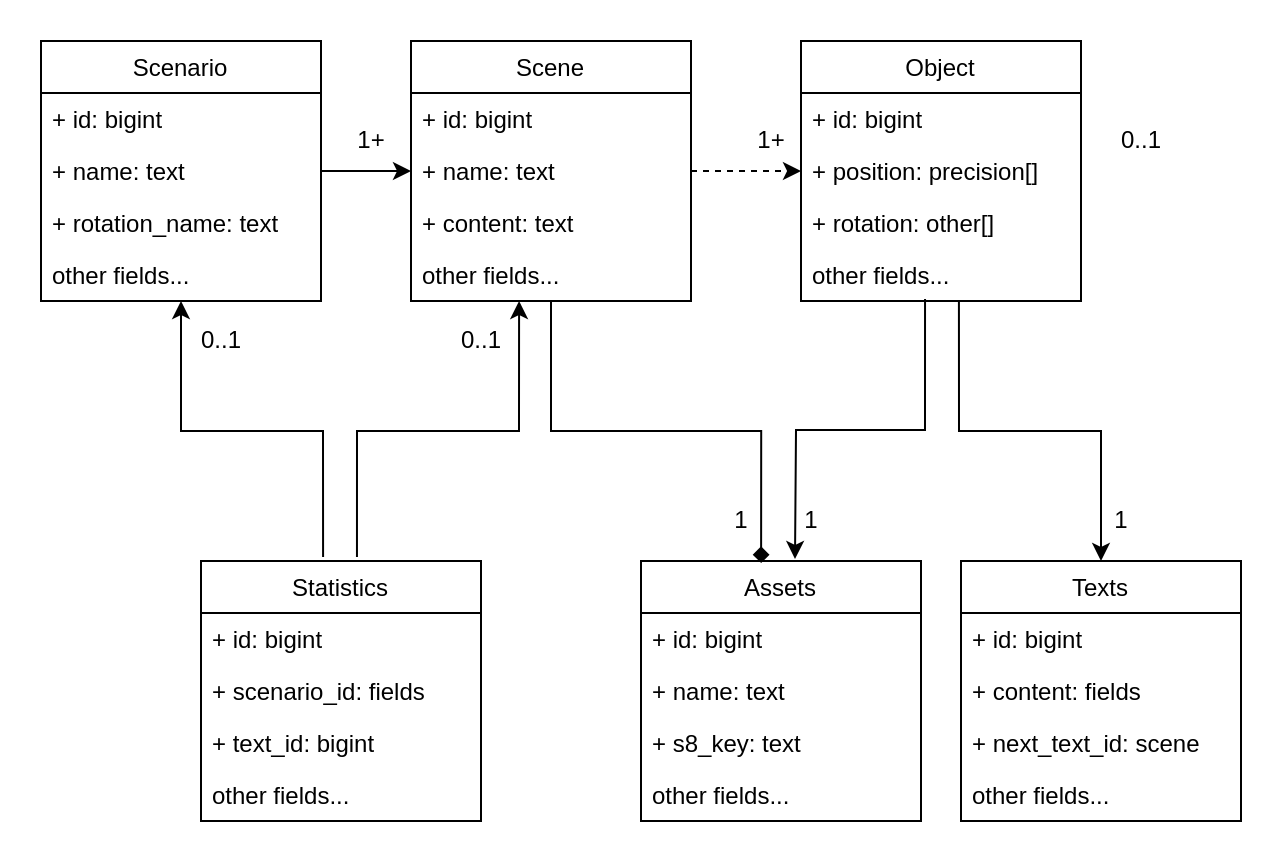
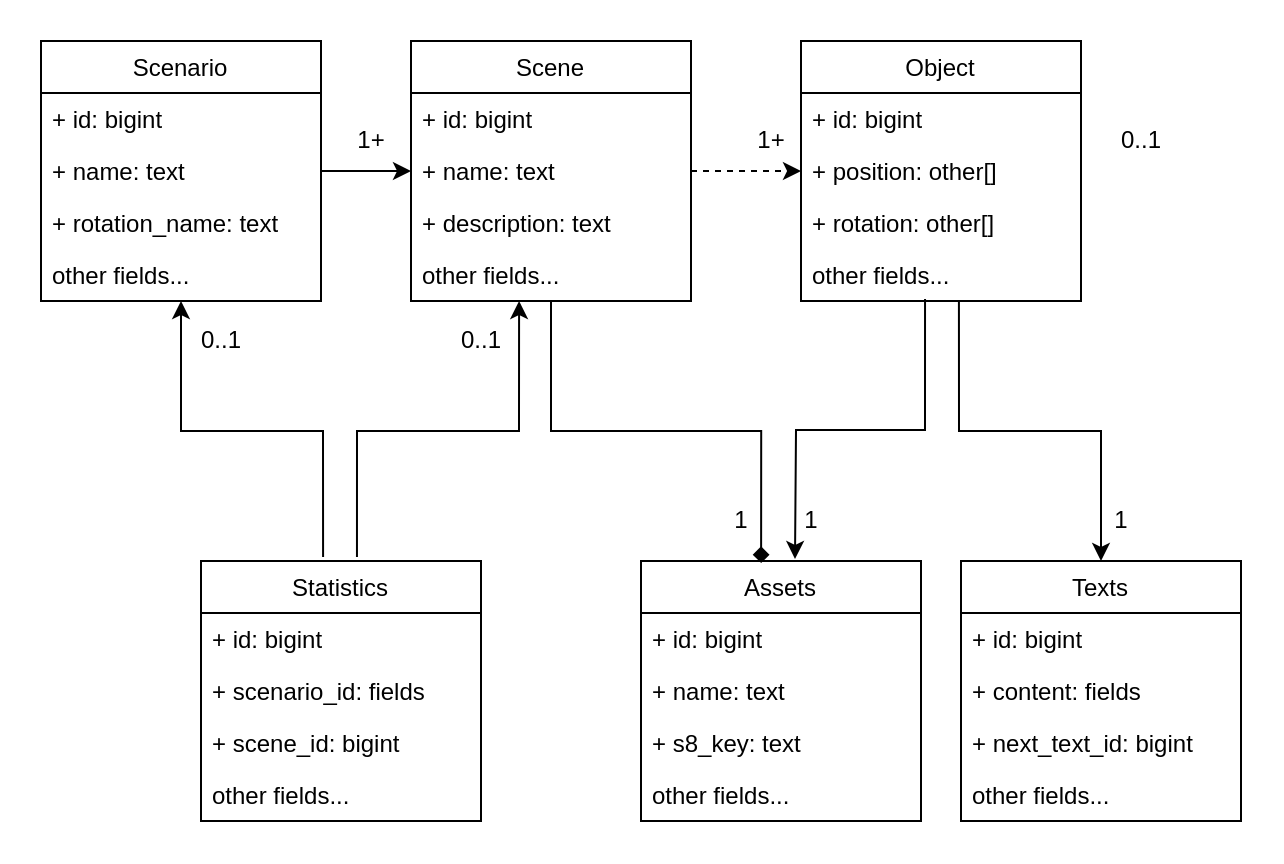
  <mxCell id="0" />
  <mxCell id="1" parent="0" />
  <mxCell id="2" value="Assets" style="swimlane;fontStyle=0;childLayout=stackLayout;horizontal=1;startSize=26;fillColor=none;horizontalStack=0;resizeParent=1;resizeParentMax=0;resizeLast=0;collapsible=1;marginBottom=0;" vertex="1" parent="1"><mxGeometry x="320" y="280" width="140" height="130" as="geometry"><mxRectangle x="60" y="10" width="70" height="26" as="alternateBounds" /></mxGeometry></mxCell>
  <mxCell id="3" value="+ id: bigint" style="text;strokeColor=none;fillColor=none;align=left;verticalAlign=top;spacingLeft=4;spacingRight=4;overflow=hidden;rotatable=0;points=[[0,0.5],[1,0.5]];portConstraint=eastwest;" vertex="1" parent="2"><mxGeometry y="26" width="140" height="26" as="geometry" /></mxCell>
  <mxCell id="4" value="+ name: text" style="text;strokeColor=none;fillColor=none;align=left;verticalAlign=top;spacingLeft=4;spacingRight=4;overflow=hidden;rotatable=0;points=[[0,0.5],[1,0.5]];portConstraint=eastwest;" vertex="1" parent="2"><mxGeometry y="52" width="140" height="26" as="geometry" /></mxCell>
  <mxCell id="5" value="+ s8_key: text" style="text;strokeColor=none;fillColor=none;align=left;verticalAlign=top;spacingLeft=4;spacingRight=4;overflow=hidden;rotatable=0;points=[[0,0.5],[1,0.5]];portConstraint=eastwest;" vertex="1" parent="2"><mxGeometry y="78" width="140" height="26" as="geometry" /></mxCell>
  <mxCell id="6" value="other fields..." style="text;strokeColor=none;fillColor=none;align=left;verticalAlign=top;spacingLeft=4;spacingRight=4;overflow=hidden;rotatable=0;points=[[0,0.5],[1,0.5]];portConstraint=eastwest;" vertex="1" parent="2"><mxGeometry y="104" width="140" height="26" as="geometry" /></mxCell>
  <mxCell id="7" value="Scenario" style="swimlane;fontStyle=0;childLayout=stackLayout;horizontal=1;startSize=26;fillColor=none;horizontalStack=0;resizeParent=1;resizeParentMax=0;resizeLast=0;collapsible=1;marginBottom=0;" vertex="1" parent="1"><mxGeometry x="20" y="20" width="140" height="130" as="geometry"><mxRectangle x="60" y="10" width="70" height="26" as="alternateBounds" /></mxGeometry></mxCell>
  <mxCell id="8" value="+ id: bigint" style="text;strokeColor=none;fillColor=none;align=left;verticalAlign=top;spacingLeft=4;spacingRight=4;overflow=hidden;rotatable=0;points=[[0,0.5],[1,0.5]];portConstraint=eastwest;" vertex="1" parent="7"><mxGeometry y="26" width="140" height="26" as="geometry" /></mxCell>
  <mxCell id="9" value="+ name: text" style="text;strokeColor=none;fillColor=none;align=left;verticalAlign=top;spacingLeft=4;spacingRight=4;overflow=hidden;rotatable=0;points=[[0,0.5],[1,0.5]];portConstraint=eastwest;" vertex="1" parent="7"><mxGeometry y="52" width="140" height="26" as="geometry" /></mxCell>
  <mxCell id="10" value="+ rotation_name: text" style="text;strokeColor=none;fillColor=none;align=left;verticalAlign=top;spacingLeft=4;spacingRight=4;overflow=hidden;rotatable=0;points=[[0,0.5],[1,0.5]];portConstraint=eastwest;" vertex="1" parent="7"><mxGeometry y="78" width="140" height="26" as="geometry" /></mxCell>
  <mxCell id="11" value="other fields..." style="text;strokeColor=none;fillColor=none;align=left;verticalAlign=top;spacingLeft=4;spacingRight=4;overflow=hidden;rotatable=0;points=[[0,0.5],[1,0.5]];portConstraint=eastwest;" vertex="1" parent="7"><mxGeometry y="104" width="140" height="26" as="geometry" /></mxCell>
  <mxCell id="12" style="edgeStyle=orthogonalEdgeStyle;rounded=0;orthogonalLoop=1;jettySize=auto;html=1;entryX=0;entryY=0.5;entryDx=0;entryDy=0;dashed=1;" edge="1" parent="1" source="14" target="23"><mxGeometry relative="1" as="geometry" /></mxCell>
  <mxCell id="13" style="edgeStyle=orthogonalEdgeStyle;rounded=0;orthogonalLoop=1;jettySize=auto;html=1;entryX=0.429;entryY=0.008;entryDx=0;entryDy=0;entryPerimeter=0;endArrow=diamond;" edge="1" parent="1" source="14" target="2"><mxGeometry relative="1" as="geometry" /></mxCell>
  <mxCell id="14" value="Scene" style="swimlane;fontStyle=0;childLayout=stackLayout;horizontal=1;startSize=26;fillColor=none;horizontalStack=0;resizeParent=1;resizeParentMax=0;resizeLast=0;collapsible=1;marginBottom=0;" vertex="1" parent="1"><mxGeometry x="205" y="20" width="140" height="130" as="geometry"><mxRectangle x="60" y="10" width="70" height="26" as="alternateBounds" /></mxGeometry></mxCell>
  <mxCell id="15" value="+ id: bigint" style="text;strokeColor=none;fillColor=none;align=left;verticalAlign=top;spacingLeft=4;spacingRight=4;overflow=hidden;rotatable=0;points=[[0,0.5],[1,0.5]];portConstraint=eastwest;" vertex="1" parent="14"><mxGeometry y="26" width="140" height="26" as="geometry" /></mxCell>
  <mxCell id="16" value="+ name: text" style="text;strokeColor=none;fillColor=none;align=left;verticalAlign=top;spacingLeft=4;spacingRight=4;overflow=hidden;rotatable=0;points=[[0,0.5],[1,0.5]];portConstraint=eastwest;" vertex="1" parent="14"><mxGeometry y="52" width="140" height="26" as="geometry" /></mxCell>
- <mxCell id="17" value="+ content: text" style="text;strokeColor=none;fillColor=none;align=left;verticalAlign=top;spacingLeft=4;spacingRight=4;overflow=hidden;rotatable=0;points=[[0,0.5],[1,0.5]];portConstraint=eastwest;" vertex="1" parent="14"><mxGeometry y="78" width="140" height="26" as="geometry" /></mxCell>
+ <mxCell id="17" value="+ description: text" style="text;strokeColor=none;fillColor=none;align=left;verticalAlign=top;spacingLeft=4;spacingRight=4;overflow=hidden;rotatable=0;points=[[0,0.5],[1,0.5]];portConstraint=eastwest;" vertex="1" parent="14"><mxGeometry y="78" width="140" height="26" as="geometry" /></mxCell>
  <mxCell id="18" value="other fields..." style="text;strokeColor=none;fillColor=none;align=left;verticalAlign=top;spacingLeft=4;spacingRight=4;overflow=hidden;rotatable=0;points=[[0,0.5],[1,0.5]];portConstraint=eastwest;" vertex="1" parent="14"><mxGeometry y="104" width="140" height="26" as="geometry" /></mxCell>
  <mxCell id="19" style="edgeStyle=orthogonalEdgeStyle;rounded=0;orthogonalLoop=1;jettySize=auto;html=1;entryX=0.5;entryY=0;entryDx=0;entryDy=0;exitX=0.564;exitY=1;exitDx=0;exitDy=0;exitPerimeter=0;" edge="1" parent="1" source="25" target="33"><mxGeometry relative="1" as="geometry" /></mxCell>
  <mxCell id="20" style="edgeStyle=orthogonalEdgeStyle;rounded=0;orthogonalLoop=1;jettySize=auto;html=1;exitX=0.443;exitY=0.962;exitDx=0;exitDy=0;exitPerimeter=0;" edge="1" parent="1" source="25"><mxGeometry relative="1" as="geometry"><mxPoint x="397" y="279" as="targetPoint" /></mxGeometry></mxCell>
  <mxCell id="21" value="Object" style="swimlane;fontStyle=0;childLayout=stackLayout;horizontal=1;startSize=26;fillColor=none;horizontalStack=0;resizeParent=1;resizeParentMax=0;resizeLast=0;collapsible=1;marginBottom=0;" vertex="1" parent="1"><mxGeometry x="400" y="20" width="140" height="130" as="geometry"><mxRectangle x="60" y="10" width="70" height="26" as="alternateBounds" /></mxGeometry></mxCell>
  <mxCell id="22" value="+ id: bigint" style="text;strokeColor=none;fillColor=none;align=left;verticalAlign=top;spacingLeft=4;spacingRight=4;overflow=hidden;rotatable=0;points=[[0,0.5],[1,0.5]];portConstraint=eastwest;" vertex="1" parent="21"><mxGeometry y="26" width="140" height="26" as="geometry" /></mxCell>
- <mxCell id="23" value="+ position: precision[]" style="text;strokeColor=none;fillColor=none;align=left;verticalAlign=top;spacingLeft=4;spacingRight=4;overflow=hidden;rotatable=0;points=[[0,0.5],[1,0.5]];portConstraint=eastwest;" vertex="1" parent="21"><mxGeometry y="52" width="140" height="26" as="geometry" /></mxCell>
+ <mxCell id="23" value="+ position: other[]" style="text;strokeColor=none;fillColor=none;align=left;verticalAlign=top;spacingLeft=4;spacingRight=4;overflow=hidden;rotatable=0;points=[[0,0.5],[1,0.5]];portConstraint=eastwest;" vertex="1" parent="21"><mxGeometry y="52" width="140" height="26" as="geometry" /></mxCell>
  <mxCell id="24" value="+ rotation: other[]" style="text;strokeColor=none;fillColor=none;align=left;verticalAlign=top;spacingLeft=4;spacingRight=4;overflow=hidden;rotatable=0;points=[[0,0.5],[1,0.5]];portConstraint=eastwest;" vertex="1" parent="21"><mxGeometry y="78" width="140" height="26" as="geometry" /></mxCell>
  <mxCell id="25" value="other fields..." style="text;strokeColor=none;fillColor=none;align=left;verticalAlign=top;spacingLeft=4;spacingRight=4;overflow=hidden;rotatable=0;points=[[0,0.5],[1,0.5]];portConstraint=eastwest;" vertex="1" parent="21"><mxGeometry y="104" width="140" height="26" as="geometry" /></mxCell>
  <mxCell id="26" style="edgeStyle=orthogonalEdgeStyle;rounded=0;orthogonalLoop=1;jettySize=auto;html=1;entryX=0.5;entryY=1;entryDx=0;entryDy=0;entryPerimeter=0;exitX=0.436;exitY=-0.015;exitDx=0;exitDy=0;exitPerimeter=0;" edge="1" parent="1" source="28" target="11"><mxGeometry relative="1" as="geometry" /></mxCell>
  <mxCell id="27" style="edgeStyle=orthogonalEdgeStyle;rounded=0;orthogonalLoop=1;jettySize=auto;html=1;entryX=0.386;entryY=1;entryDx=0;entryDy=0;entryPerimeter=0;exitX=0.557;exitY=-0.015;exitDx=0;exitDy=0;exitPerimeter=0;" edge="1" parent="1" source="28" target="18"><mxGeometry relative="1" as="geometry" /></mxCell>
  <mxCell id="28" value="Statistics" style="swimlane;fontStyle=0;childLayout=stackLayout;horizontal=1;startSize=26;fillColor=none;horizontalStack=0;resizeParent=1;resizeParentMax=0;resizeLast=0;collapsible=1;marginBottom=0;" vertex="1" parent="1"><mxGeometry x="100" y="280" width="140" height="130" as="geometry"><mxRectangle x="60" y="10" width="70" height="26" as="alternateBounds" /></mxGeometry></mxCell>
  <mxCell id="29" value="+ id: bigint" style="text;strokeColor=none;fillColor=none;align=left;verticalAlign=top;spacingLeft=4;spacingRight=4;overflow=hidden;rotatable=0;points=[[0,0.5],[1,0.5]];portConstraint=eastwest;" vertex="1" parent="28"><mxGeometry y="26" width="140" height="26" as="geometry" /></mxCell>
  <mxCell id="30" value="+ scenario_id: fields" style="text;strokeColor=none;fillColor=none;align=left;verticalAlign=top;spacingLeft=4;spacingRight=4;overflow=hidden;rotatable=0;points=[[0,0.5],[1,0.5]];portConstraint=eastwest;" vertex="1" parent="28"><mxGeometry y="52" width="140" height="26" as="geometry" /></mxCell>
- <mxCell id="31" value="+ text_id: bigint" style="text;strokeColor=none;fillColor=none;align=left;verticalAlign=top;spacingLeft=4;spacingRight=4;overflow=hidden;rotatable=0;points=[[0,0.5],[1,0.5]];portConstraint=eastwest;" vertex="1" parent="28"><mxGeometry y="78" width="140" height="26" as="geometry" /></mxCell>
+ <mxCell id="31" value="+ scene_id: bigint" style="text;strokeColor=none;fillColor=none;align=left;verticalAlign=top;spacingLeft=4;spacingRight=4;overflow=hidden;rotatable=0;points=[[0,0.5],[1,0.5]];portConstraint=eastwest;" vertex="1" parent="28"><mxGeometry y="78" width="140" height="26" as="geometry" /></mxCell>
  <mxCell id="32" value="other fields..." style="text;strokeColor=none;fillColor=none;align=left;verticalAlign=top;spacingLeft=4;spacingRight=4;overflow=hidden;rotatable=0;points=[[0,0.5],[1,0.5]];portConstraint=eastwest;" vertex="1" parent="28"><mxGeometry y="104" width="140" height="26" as="geometry" /></mxCell>
  <mxCell id="33" value="Texts" style="swimlane;fontStyle=0;childLayout=stackLayout;horizontal=1;startSize=26;fillColor=none;horizontalStack=0;resizeParent=1;resizeParentMax=0;resizeLast=0;collapsible=1;marginBottom=0;" vertex="1" parent="1"><mxGeometry x="480" y="280" width="140" height="130" as="geometry"><mxRectangle x="60" y="10" width="70" height="26" as="alternateBounds" /></mxGeometry></mxCell>
  <mxCell id="34" value="+ id: bigint" style="text;strokeColor=none;fillColor=none;align=left;verticalAlign=top;spacingLeft=4;spacingRight=4;overflow=hidden;rotatable=0;points=[[0,0.5],[1,0.5]];portConstraint=eastwest;" vertex="1" parent="33"><mxGeometry y="26" width="140" height="26" as="geometry" /></mxCell>
  <mxCell id="35" value="+ content: fields" style="text;strokeColor=none;fillColor=none;align=left;verticalAlign=top;spacingLeft=4;spacingRight=4;overflow=hidden;rotatable=0;points=[[0,0.5],[1,0.5]];portConstraint=eastwest;" vertex="1" parent="33"><mxGeometry y="52" width="140" height="26" as="geometry" /></mxCell>
- <mxCell id="36" value="+ next_text_id: scene" style="text;strokeColor=none;fillColor=none;align=left;verticalAlign=top;spacingLeft=4;spacingRight=4;overflow=hidden;rotatable=0;points=[[0,0.5],[1,0.5]];portConstraint=eastwest;" vertex="1" parent="33"><mxGeometry y="78" width="140" height="26" as="geometry" /></mxCell>
+ <mxCell id="36" value="+ next_text_id: bigint" style="text;strokeColor=none;fillColor=none;align=left;verticalAlign=top;spacingLeft=4;spacingRight=4;overflow=hidden;rotatable=0;points=[[0,0.5],[1,0.5]];portConstraint=eastwest;" vertex="1" parent="33"><mxGeometry y="78" width="140" height="26" as="geometry" /></mxCell>
  <mxCell id="37" value="other fields..." style="text;strokeColor=none;fillColor=none;align=left;verticalAlign=top;spacingLeft=4;spacingRight=4;overflow=hidden;rotatable=0;points=[[0,0.5],[1,0.5]];portConstraint=eastwest;" vertex="1" parent="33"><mxGeometry y="104" width="140" height="26" as="geometry" /></mxCell>
  <mxCell id="38" value="1" style="text;html=1;align=center;verticalAlign=middle;resizable=0;points=[];autosize=1;" vertex="1" parent="1"><mxGeometry x="550" y="250" width="20" height="20" as="geometry" /></mxCell>
  <mxCell id="39" value="1+" style="text;html=1;align=center;verticalAlign=middle;resizable=0;points=[];autosize=1;" vertex="1" parent="1"><mxGeometry x="370" y="60" width="30" height="20" as="geometry" /></mxCell>
  <mxCell id="40" style="edgeStyle=orthogonalEdgeStyle;rounded=0;orthogonalLoop=1;jettySize=auto;html=1;entryX=0;entryY=0.5;entryDx=0;entryDy=0;" edge="1" parent="1" source="9" target="16"><mxGeometry relative="1" as="geometry" /></mxCell>
  <mxCell id="41" value="1+" style="text;html=1;align=center;verticalAlign=middle;resizable=0;points=[];autosize=1;" vertex="1" parent="1"><mxGeometry x="170" y="60" width="30" height="20" as="geometry" /></mxCell>
  <mxCell id="42" value="1" style="text;html=1;align=center;verticalAlign=middle;resizable=0;points=[];autosize=1;" vertex="1" parent="1"><mxGeometry x="395" y="250" width="20" height="20" as="geometry" /></mxCell>
  <mxCell id="43" value="1" style="text;html=1;align=center;verticalAlign=middle;resizable=0;points=[];autosize=1;" vertex="1" parent="1"><mxGeometry x="360" y="250" width="20" height="20" as="geometry" /></mxCell>
  <mxCell id="44" value="0..1" style="text;html=1;align=center;verticalAlign=middle;resizable=0;points=[];autosize=1;" vertex="1" parent="1"><mxGeometry x="90" y="160" width="40" height="20" as="geometry" /></mxCell>
  <mxCell id="45" value="0..1" style="text;html=1;align=center;verticalAlign=middle;resizable=0;points=[];autosize=1;" vertex="1" parent="1"><mxGeometry x="220" y="160" width="40" height="20" as="geometry" /></mxCell>
  <mxCell id="46" value="0..1" style="text;html=1;align=center;verticalAlign=middle;resizable=0;points=[];autosize=1;" vertex="1" parent="1"><mxGeometry x="550" y="60" width="40" height="20" as="geometry" /></mxCell>
